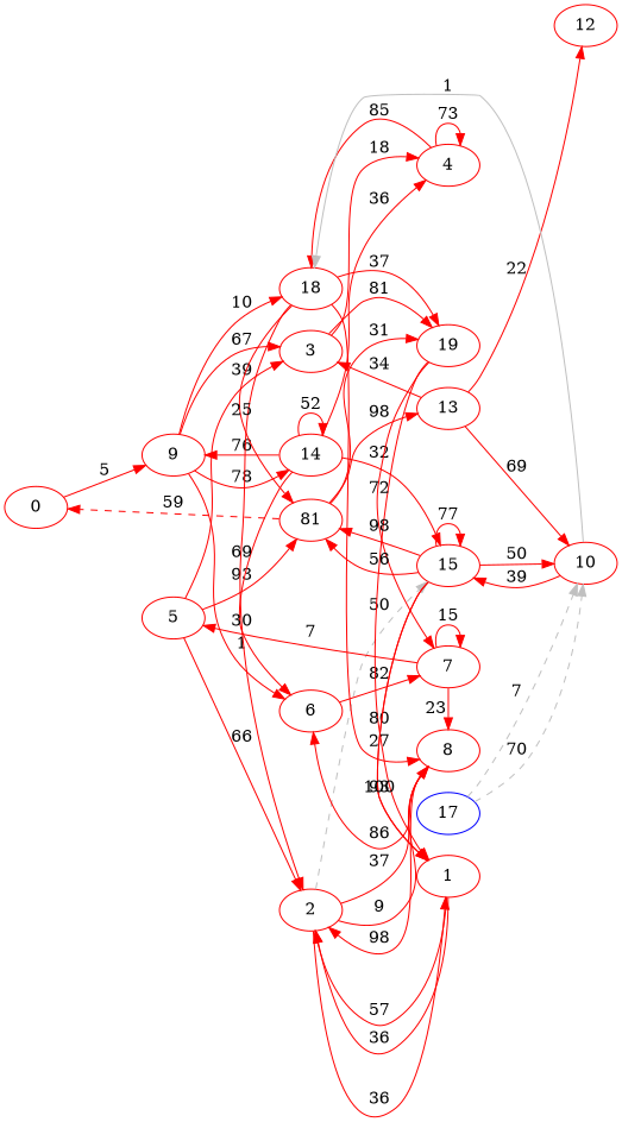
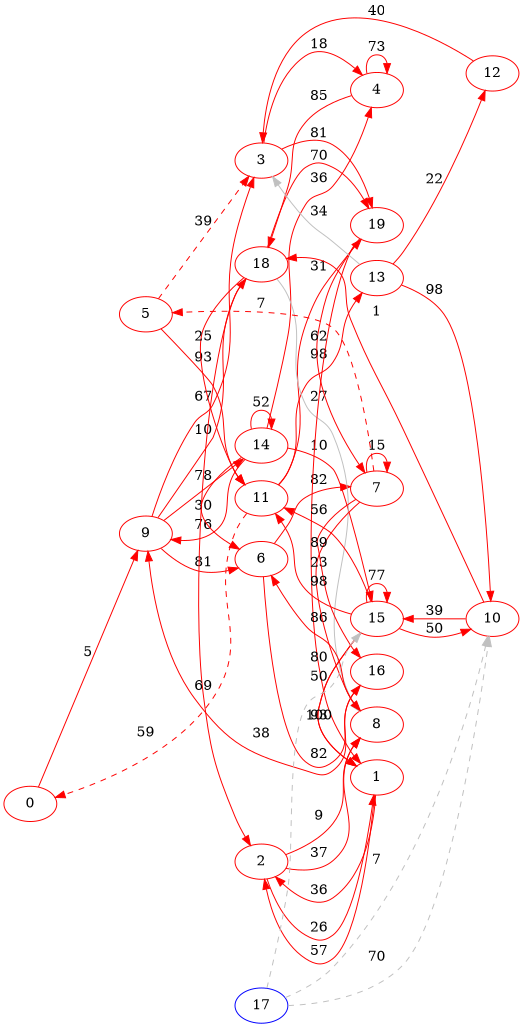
  digraph {
    rankdir=LR
    ranksep=equally
    node [color=red]
    edge [color=red]
    0
    5
    9
    3
    2
-   11 [label=81]
+   11
    6
    14
    18
    4
    19
    1
    8
    13
+   16
    7
    15
    12
    10
    17 [color=blue]
    subgraph sub_1 {
      rank=same
      0
    }
    subgraph sub_2 {
      rank=same
      5
      9
    }
    subgraph sub_3 {
      rank=same
      3
      2
      11
      6
      14
      18
    }
    subgraph sub_4 {
      rank=same
      4
      19
      1
      8
      13
+     16
      7
      15
    }
    subgraph sub_5 {
      rank=same
      12
      10
    }
    subgraph sub_6 {
      rank=same
    }
    subgraph sub_7 {
      rank=same
      17
    }
    subgraph sub_8 {
      rank=same
    }
    0 -> 9 [label=5]
-   5 -> 3 [label=39]
-   5 -> 2 [label=66]
+   5 -> 3 [label=39 style=dashed]
    5 -> 11 [label=93]
    9 -> 3 [label=67]
-   9 -> 6 [label=1]
+   9 -> 6 [label=81]
    9 -> 14 [label=78]
    9 -> 18 [label=10]
    3 -> 4 [label=18]
    3 -> 19 [label=81]
-   2 -> 1 [label=36]
+   2 -> 1 [label=26]
    2 -> 8 [label=37]
    2 -> 8 [label=9]
    11 -> 0 [label=59 style=dashed]
    11 -> 19 [label=31]
    11 -> 13 [label=98]
+   6 -> 16 [label=82]
    6 -> 7 [label=82]
    14 -> 9 [label=76]
    14 -> 6 [label=30]
    14 -> 14 [label=52]
    14 -> 4 [label=36]
-   14 -> 15 [label=32]
+   14 -> 15 [label=10]
    18 -> 2 [label=69]
    18 -> 11 [label=25]
-   18 -> 19 [label=37]
-   18 -> 8 [label=27]
+   18 -> 19 [label=70]
+   18 -> 8 [color=grey label=27]
    4 -> 18 [label=85]
    4 -> 4 [label=73]
    19 -> 1 [label=80]
-   19 -> 7 [label=72]
+   19 -> 7 [label=62]
    1 -> 2 [label=57]
    1 -> 2 [label=36]
-   8 -> 2 [label=98]
    8 -> 6 [label=86]
-   13 -> 3 [label=34]
+   13 -> 3 [color=grey label=34]
    13 -> 12 [label=22]
-   13 -> 10 [label=69]
-   7 -> 5 [label=7]
+   13 -> 10 [label=98]
+   16 -> 9 [label=38]
+   7 -> 5 [label=7 style=dashed]
    7 -> 8 [label=23]
+   7 -> 16 [label=89]
    7 -> 7 [label=15]
    15 -> 11 [label=98]
    15 -> 11 [label=56]
    15 -> 1 [label=93]
    15 -> 1 [label=100]
    15 -> 15 [label=77]
    15 -> 10 [label=50]
-   10 -> 18 [color=grey label=1]
+   12 -> 3 [label=40]
+   10 -> 18 [label=1]
    10 -> 15 [label=39]
-   2 -> 15 [color=grey label=50 style=dashed]
+   17 -> 15 [color=grey label=50 style=dashed]
    17 -> 10 [color=grey label=7 style=dashed]
    17 -> 10 [color=grey label=70 style=dashed]
  }
